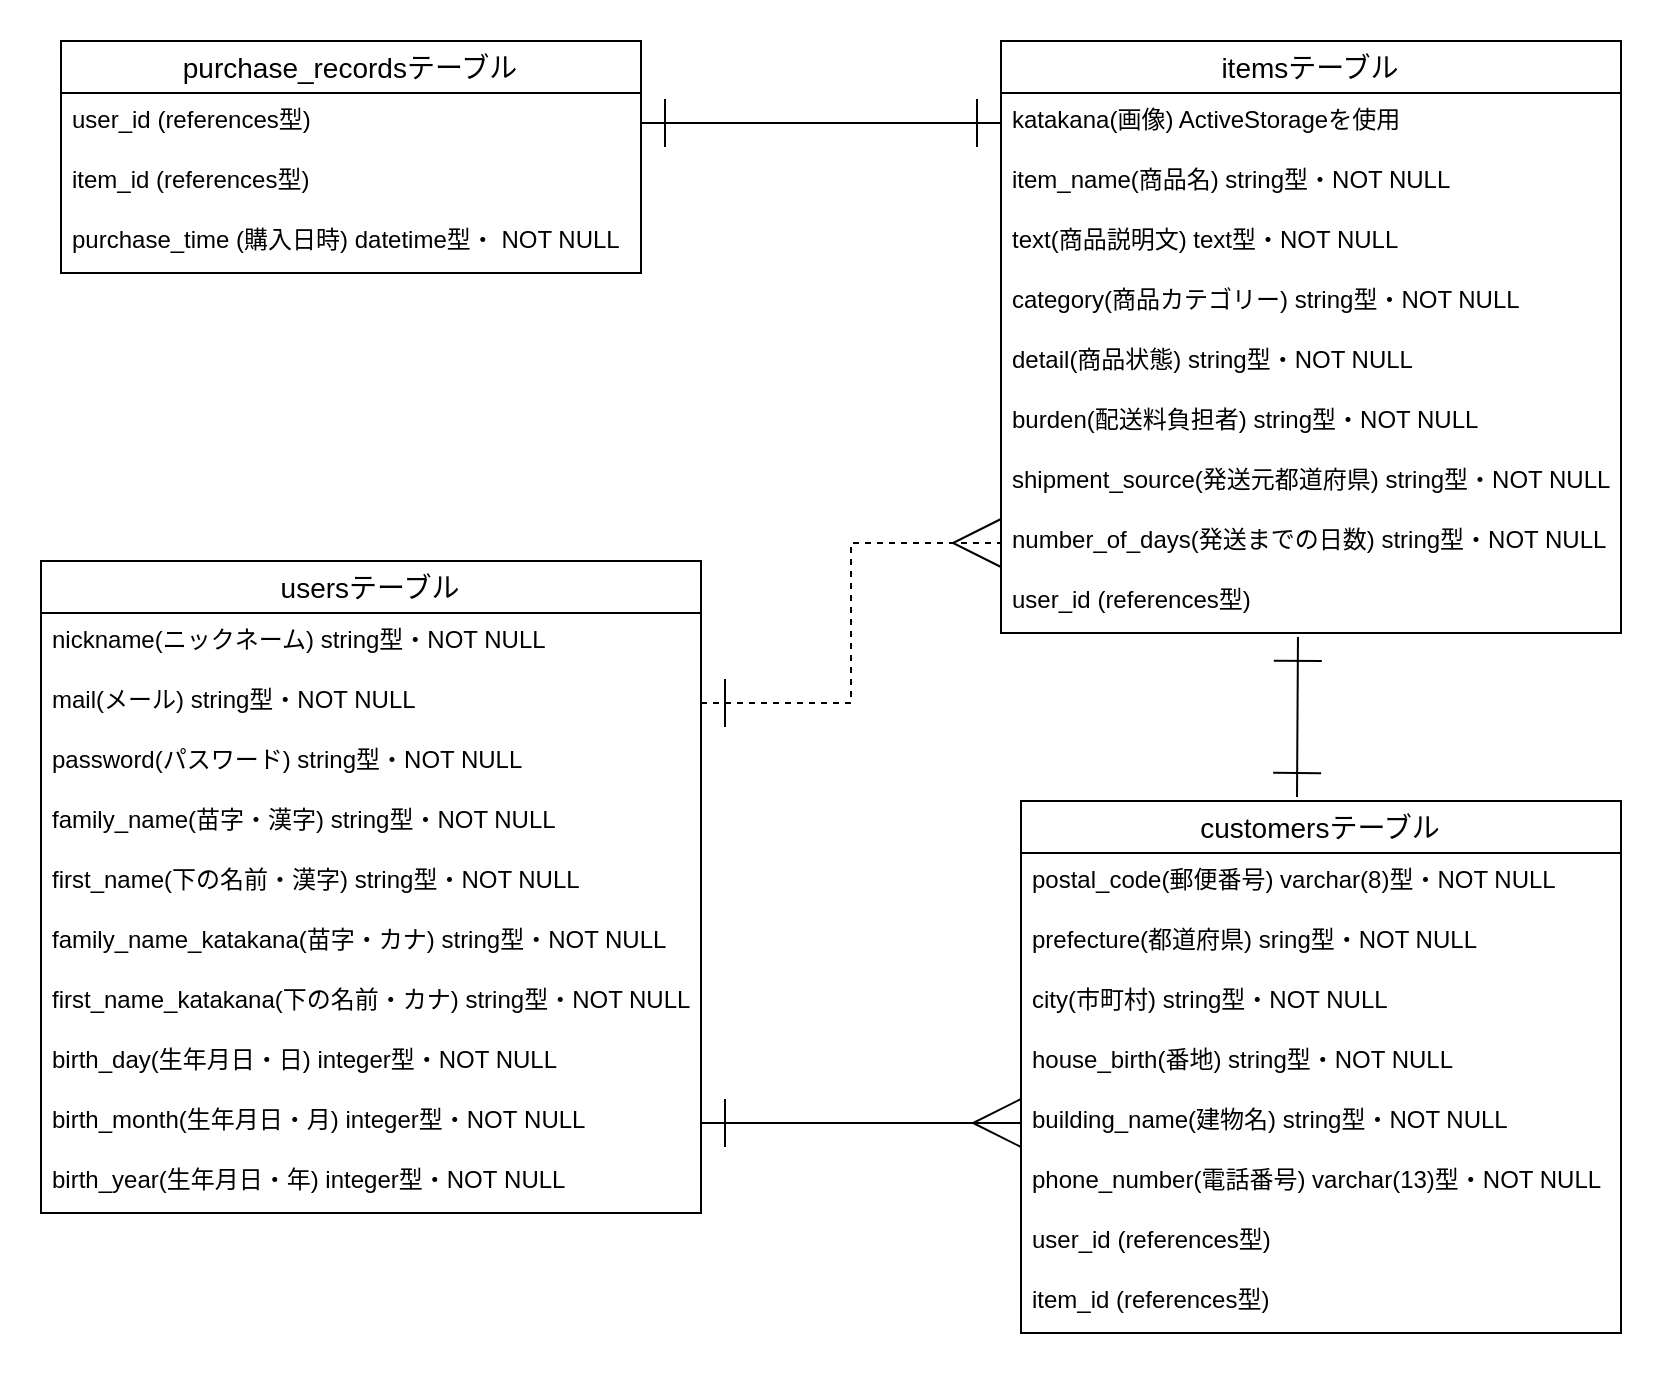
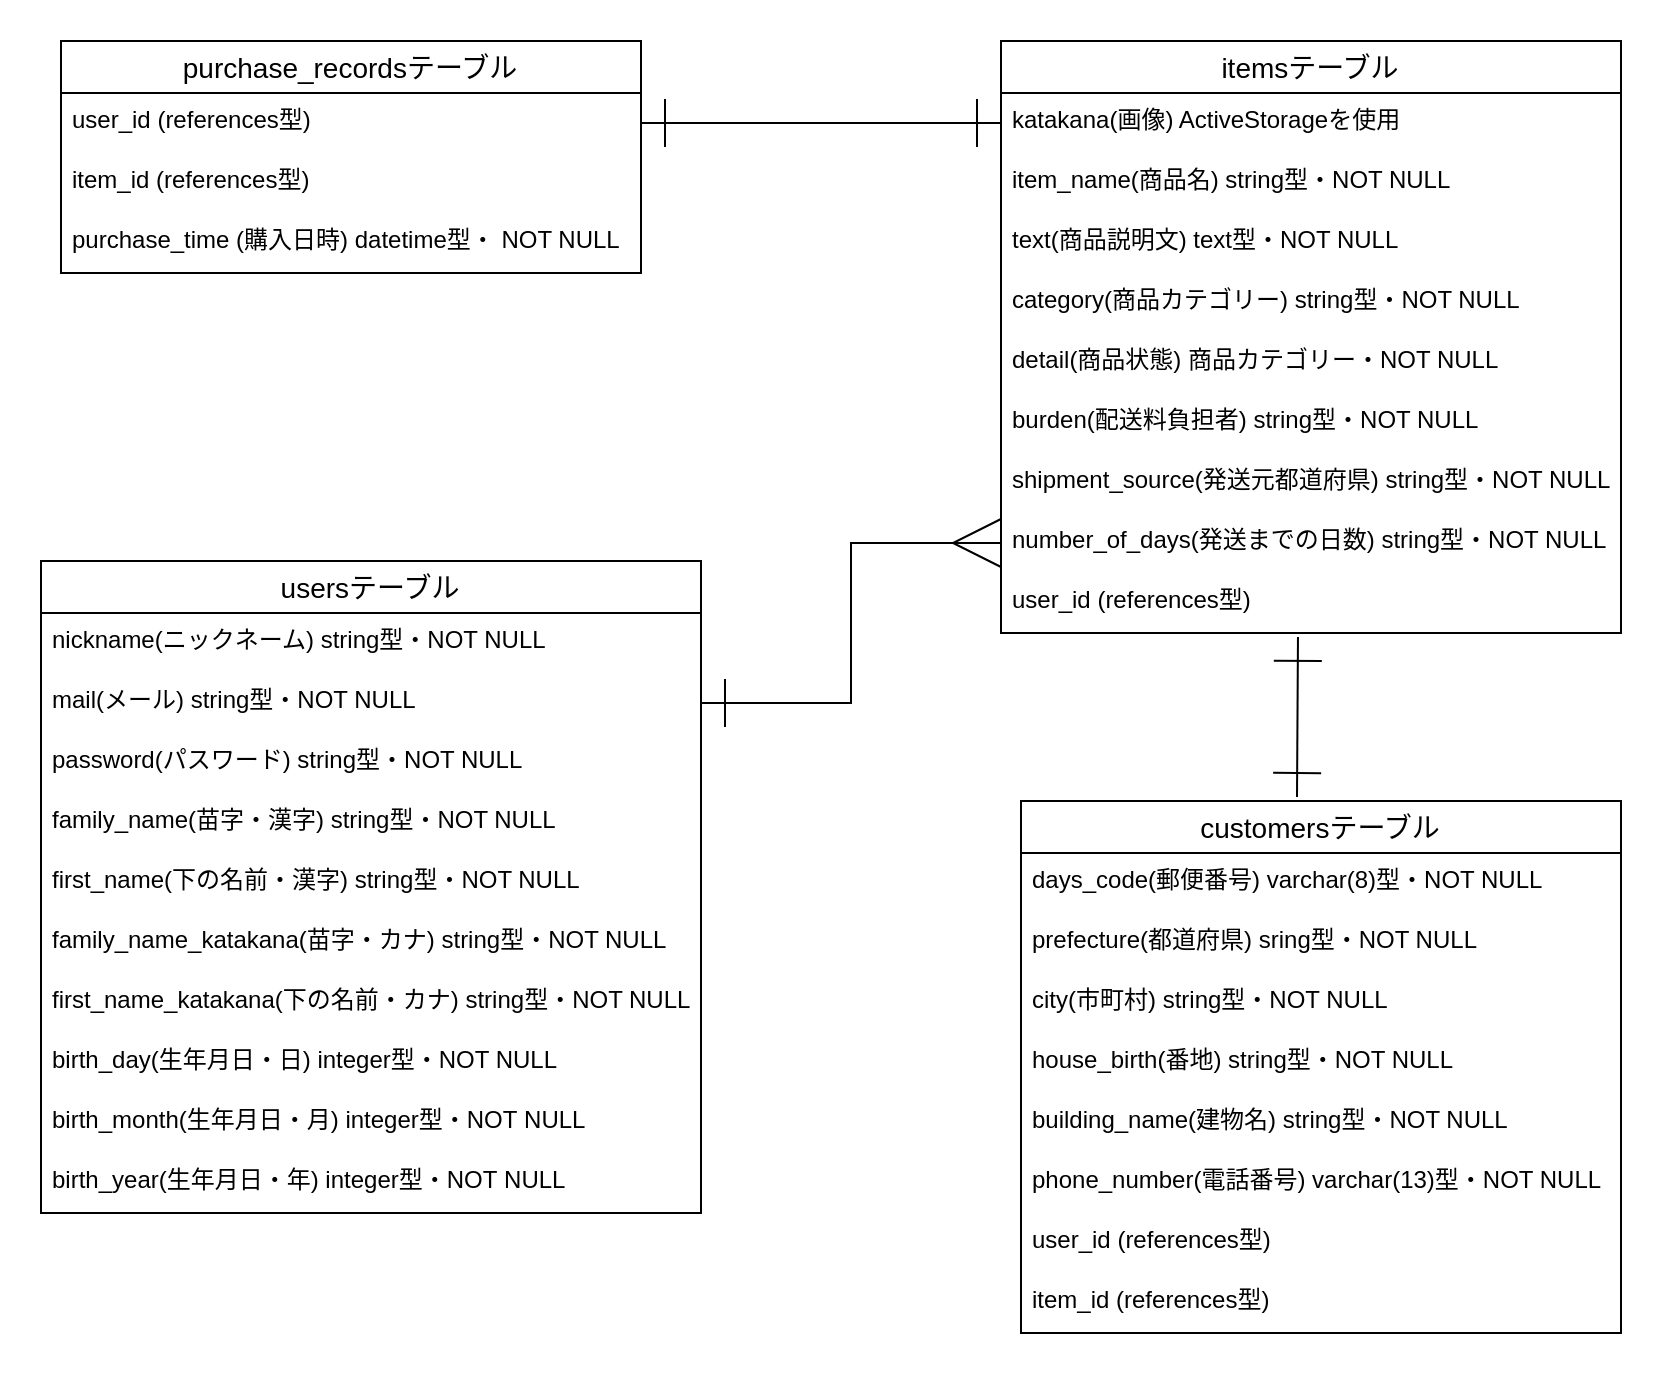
  <mxCell id="0" />
  <mxCell id="1" parent="0" />
- <mxCell id="2" style="edgeStyle=orthogonalEdgeStyle;rounded=0;jumpSize=6;orthogonalLoop=1;jettySize=auto;html=1;exitX=1;exitY=0.5;exitDx=0;exitDy=0;strokeWidth=1;entryX=0;entryY=0.5;entryDx=0;entryDy=0;startArrow=ERone;startFill=0;endArrow=ERmany;endFill=0;endSize=22;startSize=22;dashed=1;" parent="1" source="27" target="11" edge="1"><mxGeometry relative="1" as="geometry"><mxPoint x="530" y="91" as="targetPoint" /></mxGeometry></mxCell>
+ <mxCell id="2" style="edgeStyle=orthogonalEdgeStyle;rounded=0;jumpSize=6;orthogonalLoop=1;jettySize=auto;html=1;exitX=1;exitY=0.5;exitDx=0;exitDy=0;strokeWidth=1;entryX=0;entryY=0.5;entryDx=0;entryDy=0;startArrow=ERone;startFill=0;endArrow=ERmany;endFill=0;endSize=22;startSize=22;" parent="1" source="27" target="11" edge="1"><mxGeometry relative="1" as="geometry"><mxPoint x="530" y="91" as="targetPoint" /></mxGeometry></mxCell>
  <mxCell id="3" value="itemsテーブル" style="swimlane;fontStyle=0;childLayout=stackLayout;horizontal=1;startSize=26;horizontalStack=0;resizeParent=1;resizeParentMax=0;resizeLast=0;collapsible=1;marginBottom=0;align=center;fontSize=14;" parent="1" vertex="1"><mxGeometry x="500" y="20" width="310" height="296" as="geometry"><mxRectangle x="-280" y="10" width="120" height="26" as="alternateBounds" /></mxGeometry></mxCell>
  <mxCell id="4" value="katakana(画像) ActiveStorageを使用" style="text;strokeColor=none;fillColor=none;spacingLeft=4;spacingRight=4;overflow=hidden;rotatable=0;points=[[0,0.5],[1,0.5]];portConstraint=eastwest;fontSize=12;" parent="3" vertex="1"><mxGeometry y="26" width="310" height="30" as="geometry" /></mxCell>
  <mxCell id="5" value="item_name(商品名) string型・NOT NULL" style="text;strokeColor=none;fillColor=none;spacingLeft=4;spacingRight=4;overflow=hidden;rotatable=0;points=[[0,0.5],[1,0.5]];portConstraint=eastwest;fontSize=12;" parent="3" vertex="1"><mxGeometry y="56" width="310" height="30" as="geometry" /></mxCell>
  <mxCell id="6" value="text(商品説明文) text型・NOT NULL" style="text;strokeColor=none;fillColor=none;spacingLeft=4;spacingRight=4;overflow=hidden;rotatable=0;points=[[0,0.5],[1,0.5]];portConstraint=eastwest;fontSize=12;" parent="3" vertex="1"><mxGeometry y="86" width="310" height="30" as="geometry" /></mxCell>
  <mxCell id="7" value="category(商品カテゴリー) string型・NOT NULL" style="text;strokeColor=none;fillColor=none;spacingLeft=4;spacingRight=4;overflow=hidden;rotatable=0;points=[[0,0.5],[1,0.5]];portConstraint=eastwest;fontSize=12;" parent="3" vertex="1"><mxGeometry y="116" width="310" height="30" as="geometry" /></mxCell>
- <mxCell id="8" value="detail(商品状態) string型・NOT NULL" style="text;strokeColor=none;fillColor=none;spacingLeft=4;spacingRight=4;overflow=hidden;rotatable=0;points=[[0,0.5],[1,0.5]];portConstraint=eastwest;fontSize=12;" parent="3" vertex="1"><mxGeometry y="146" width="310" height="30" as="geometry" /></mxCell>
+ <mxCell id="8" value="detail(商品状態) 商品カテゴリー・NOT NULL" style="text;strokeColor=none;fillColor=none;spacingLeft=4;spacingRight=4;overflow=hidden;rotatable=0;points=[[0,0.5],[1,0.5]];portConstraint=eastwest;fontSize=12;" parent="3" vertex="1"><mxGeometry y="146" width="310" height="30" as="geometry" /></mxCell>
  <mxCell id="9" value="burden(配送料負担者) string型・NOT NULL" style="text;strokeColor=none;fillColor=none;spacingLeft=4;spacingRight=4;overflow=hidden;rotatable=0;points=[[0,0.5],[1,0.5]];portConstraint=eastwest;fontSize=12;" parent="3" vertex="1"><mxGeometry y="176" width="310" height="30" as="geometry" /></mxCell>
  <mxCell id="10" value="shipment_source(発送元都道府県) string型・NOT NULL" style="text;strokeColor=none;fillColor=none;spacingLeft=4;spacingRight=4;overflow=hidden;rotatable=0;points=[[0,0.5],[1,0.5]];portConstraint=eastwest;fontSize=12;" parent="3" vertex="1"><mxGeometry y="206" width="310" height="30" as="geometry" /></mxCell>
  <mxCell id="11" value="number_of_days(発送までの日数) string型・NOT NULL" style="text;strokeColor=none;fillColor=none;spacingLeft=4;spacingRight=4;overflow=hidden;rotatable=0;points=[[0,0.5],[1,0.5]];portConstraint=eastwest;fontSize=12;" parent="3" vertex="1"><mxGeometry y="236" width="310" height="30" as="geometry" /></mxCell>
  <mxCell id="12" value="user_id (references型)" style="text;strokeColor=none;fillColor=none;spacingLeft=4;spacingRight=4;overflow=hidden;rotatable=0;points=[[0,0.5],[1,0.5]];portConstraint=eastwest;fontSize=12;" parent="3" vertex="1"><mxGeometry y="266" width="310" height="30" as="geometry" /></mxCell>
- <mxCell id="13" style="rounded=0;jumpSize=6;orthogonalLoop=1;jettySize=auto;html=1;exitX=1;exitY=0.5;exitDx=0;exitDy=0;entryX=0;entryY=0.5;entryDx=0;entryDy=0;startArrow=ERone;startFill=0;startSize=22;endArrow=ERmany;endFill=0;endSize=22;strokeWidth=1;edgeStyle=orthogonalEdgeStyle;" parent="1" source="34" target="21" edge="1"><mxGeometry relative="1" as="geometry" /></mxCell>
  <mxCell id="14" style="rounded=0;jumpSize=6;orthogonalLoop=1;jettySize=auto;html=1;exitX=1;exitY=0.5;exitDx=0;exitDy=0;startArrow=ERone;startFill=0;startSize=22;endArrow=ERone;endFill=0;endSize=22;strokeWidth=1;entryX=0;entryY=0.5;entryDx=0;entryDy=0;" parent="1" source="37" target="4" edge="1"><mxGeometry relative="1" as="geometry"><mxPoint x="490" y="61" as="targetPoint" /></mxGeometry></mxCell>
  <mxCell id="15" style="rounded=0;jumpSize=6;orthogonalLoop=1;jettySize=auto;html=1;exitX=0.479;exitY=1.065;exitDx=0;exitDy=0;startArrow=ERone;startFill=0;startSize=22;endArrow=ERone;endFill=0;endSize=22;strokeWidth=1;exitPerimeter=0;" parent="1" source="12" edge="1"><mxGeometry relative="1" as="geometry"><mxPoint x="648" y="398" as="targetPoint" /></mxGeometry></mxCell>
  <mxCell id="16" value="customersテーブル" style="swimlane;fontStyle=0;childLayout=stackLayout;horizontal=1;startSize=26;horizontalStack=0;resizeParent=1;resizeParentMax=0;resizeLast=0;collapsible=1;marginBottom=0;align=center;fontSize=14;" parent="1" vertex="1"><mxGeometry x="510" y="400" width="300" height="266" as="geometry" /></mxCell>
- <mxCell id="17" value="postal_code(郵便番号) varchar(8)型・NOT NULL" style="text;strokeColor=none;fillColor=none;spacingLeft=4;spacingRight=4;overflow=hidden;rotatable=0;points=[[0,0.5],[1,0.5]];portConstraint=eastwest;fontSize=12;" parent="16" vertex="1"><mxGeometry y="26" width="300" height="30" as="geometry" /></mxCell>
+ <mxCell id="17" value="days_code(郵便番号) varchar(8)型・NOT NULL" style="text;strokeColor=none;fillColor=none;spacingLeft=4;spacingRight=4;overflow=hidden;rotatable=0;points=[[0,0.5],[1,0.5]];portConstraint=eastwest;fontSize=12;" parent="16" vertex="1"><mxGeometry y="26" width="300" height="30" as="geometry" /></mxCell>
  <mxCell id="18" value="prefecture(都道府県) sring型・NOT NULL" style="text;strokeColor=none;fillColor=none;spacingLeft=4;spacingRight=4;overflow=hidden;rotatable=0;points=[[0,0.5],[1,0.5]];portConstraint=eastwest;fontSize=12;" parent="16" vertex="1"><mxGeometry y="56" width="300" height="30" as="geometry" /></mxCell>
  <mxCell id="19" value="city(市町村) string型・NOT NULL" style="text;strokeColor=none;fillColor=none;spacingLeft=4;spacingRight=4;overflow=hidden;rotatable=0;points=[[0,0.5],[1,0.5]];portConstraint=eastwest;fontSize=12;" parent="16" vertex="1"><mxGeometry y="86" width="300" height="30" as="geometry" /></mxCell>
  <mxCell id="20" value="house_birth(番地) string型・NOT NULL" style="text;strokeColor=none;fillColor=none;spacingLeft=4;spacingRight=4;overflow=hidden;rotatable=0;points=[[0,0.5],[1,0.5]];portConstraint=eastwest;fontSize=12;" parent="16" vertex="1"><mxGeometry y="116" width="300" height="30" as="geometry" /></mxCell>
  <mxCell id="21" value="building_name(建物名) string型・NOT NULL" style="text;strokeColor=none;fillColor=none;spacingLeft=4;spacingRight=4;overflow=hidden;rotatable=0;points=[[0,0.5],[1,0.5]];portConstraint=eastwest;fontSize=12;" parent="16" vertex="1"><mxGeometry y="146" width="300" height="30" as="geometry" /></mxCell>
  <mxCell id="22" value="phone_number(電話番号) varchar(13)型・NOT NULL" style="text;strokeColor=none;fillColor=none;spacingLeft=4;spacingRight=4;overflow=hidden;rotatable=0;points=[[0,0.5],[1,0.5]];portConstraint=eastwest;fontSize=12;" parent="16" vertex="1"><mxGeometry y="176" width="300" height="30" as="geometry" /></mxCell>
  <mxCell id="23" value="user_id (references型)" style="text;strokeColor=none;fillColor=none;spacingLeft=4;spacingRight=4;overflow=hidden;rotatable=0;points=[[0,0.5],[1,0.5]];portConstraint=eastwest;fontSize=12;" parent="16" vertex="1"><mxGeometry y="206" width="300" height="30" as="geometry" /></mxCell>
  <mxCell id="24" value="item_id (references型)" style="text;strokeColor=none;fillColor=none;spacingLeft=4;spacingRight=4;overflow=hidden;rotatable=0;points=[[0,0.5],[1,0.5]];portConstraint=eastwest;fontSize=12;" parent="16" vertex="1"><mxGeometry y="236" width="300" height="30" as="geometry" /></mxCell>
  <mxCell id="25" value="usersテーブル" style="swimlane;fontStyle=0;childLayout=stackLayout;horizontal=1;startSize=26;horizontalStack=0;resizeParent=1;resizeParentMax=0;resizeLast=0;collapsible=1;marginBottom=0;align=center;fontSize=14;" parent="1" vertex="1"><mxGeometry x="20" y="280" width="330" height="326" as="geometry"><mxRectangle x="-810" y="270" width="130" height="20" as="alternateBounds" /></mxGeometry></mxCell>
  <mxCell id="26" value="nickname(ニックネーム) string型・NOT NULL" style="text;strokeColor=none;fillColor=none;spacingLeft=4;spacingRight=4;overflow=hidden;rotatable=0;points=[[0,0.5],[1,0.5]];portConstraint=eastwest;fontSize=12;" parent="25" vertex="1"><mxGeometry y="26" width="330" height="30" as="geometry" /></mxCell>
  <mxCell id="27" value="mail(メール) string型・NOT NULL" style="text;strokeColor=none;fillColor=none;spacingLeft=4;spacingRight=4;overflow=hidden;rotatable=0;points=[[0,0.5],[1,0.5]];portConstraint=eastwest;fontSize=12;" parent="25" vertex="1"><mxGeometry y="56" width="330" height="30" as="geometry" /></mxCell>
  <mxCell id="28" value="password(パスワード) string型・NOT NULL" style="text;strokeColor=none;fillColor=none;spacingLeft=4;spacingRight=4;overflow=hidden;rotatable=0;points=[[0,0.5],[1,0.5]];portConstraint=eastwest;fontSize=12;" parent="25" vertex="1"><mxGeometry y="86" width="330" height="30" as="geometry" /></mxCell>
  <mxCell id="29" value="family_name(苗字・漢字) string型・NOT NULL" style="text;strokeColor=none;fillColor=none;spacingLeft=4;spacingRight=4;overflow=hidden;rotatable=0;points=[[0,0.5],[1,0.5]];portConstraint=eastwest;fontSize=12;" parent="25" vertex="1"><mxGeometry y="116" width="330" height="30" as="geometry" /></mxCell>
  <mxCell id="30" value="first_name(下の名前・漢字) string型・NOT NULL" style="text;strokeColor=none;fillColor=none;spacingLeft=4;spacingRight=4;overflow=hidden;rotatable=0;points=[[0,0.5],[1,0.5]];portConstraint=eastwest;fontSize=12;" parent="25" vertex="1"><mxGeometry y="146" width="330" height="30" as="geometry" /></mxCell>
  <mxCell id="31" value="family_name_katakana(苗字・カナ) string型・NOT NULL" style="text;strokeColor=none;fillColor=none;spacingLeft=4;spacingRight=4;overflow=hidden;rotatable=0;points=[[0,0.5],[1,0.5]];portConstraint=eastwest;fontSize=12;" parent="25" vertex="1"><mxGeometry y="176" width="330" height="30" as="geometry" /></mxCell>
  <mxCell id="32" value="first_name_katakana(下の名前・カナ) string型・NOT NULL" style="text;strokeColor=none;fillColor=none;spacingLeft=4;spacingRight=4;overflow=hidden;rotatable=0;points=[[0,0.5],[1,0.5]];portConstraint=eastwest;fontSize=12;" parent="25" vertex="1"><mxGeometry y="206" width="330" height="30" as="geometry" /></mxCell>
  <mxCell id="33" value="birth_day(生年月日・日) integer型・NOT NULL" style="text;strokeColor=none;fillColor=none;spacingLeft=4;spacingRight=4;overflow=hidden;rotatable=0;points=[[0,0.5],[1,0.5]];portConstraint=eastwest;fontSize=12;" parent="25" vertex="1"><mxGeometry y="236" width="330" height="30" as="geometry" /></mxCell>
  <mxCell id="34" value="birth_month(生年月日・月) integer型・NOT NULL" style="text;strokeColor=none;fillColor=none;spacingLeft=4;spacingRight=4;overflow=hidden;rotatable=0;points=[[0,0.5],[1,0.5]];portConstraint=eastwest;fontSize=12;" parent="25" vertex="1"><mxGeometry y="266" width="330" height="30" as="geometry" /></mxCell>
  <mxCell id="35" value="birth_year(生年月日・年) integer型・NOT NULL" style="text;strokeColor=none;fillColor=none;spacingLeft=4;spacingRight=4;overflow=hidden;rotatable=0;points=[[0,0.5],[1,0.5]];portConstraint=eastwest;fontSize=12;" parent="25" vertex="1"><mxGeometry y="296" width="330" height="30" as="geometry" /></mxCell>
  <mxCell id="36" value="purchase_recordsテーブル" style="swimlane;fontStyle=0;childLayout=stackLayout;horizontal=1;startSize=26;horizontalStack=0;resizeParent=1;resizeParentMax=0;resizeLast=0;collapsible=1;marginBottom=0;align=center;fontSize=14;" parent="1" vertex="1"><mxGeometry x="30" y="20" width="290" height="116" as="geometry"><mxRectangle x="-750" y="450" width="200" height="26" as="alternateBounds" /></mxGeometry></mxCell>
  <mxCell id="37" value="user_id (references型)" style="text;strokeColor=none;fillColor=none;spacingLeft=4;spacingRight=4;overflow=hidden;rotatable=0;points=[[0,0.5],[1,0.5]];portConstraint=eastwest;fontSize=12;" parent="36" vertex="1"><mxGeometry y="26" width="290" height="30" as="geometry" /></mxCell>
  <mxCell id="38" value="item_id (references型)" style="text;strokeColor=none;fillColor=none;spacingLeft=4;spacingRight=4;overflow=hidden;rotatable=0;points=[[0,0.5],[1,0.5]];portConstraint=eastwest;fontSize=12;" parent="36" vertex="1"><mxGeometry y="56" width="290" height="30" as="geometry" /></mxCell>
  <mxCell id="39" value="purchase_time (購入日時) datetime型・ NOT NULL" style="text;strokeColor=none;fillColor=none;spacingLeft=4;spacingRight=4;overflow=hidden;rotatable=0;points=[[0,0.5],[1,0.5]];portConstraint=eastwest;fontSize=12;" parent="36" vertex="1"><mxGeometry y="86" width="290" height="30" as="geometry" /></mxCell>
